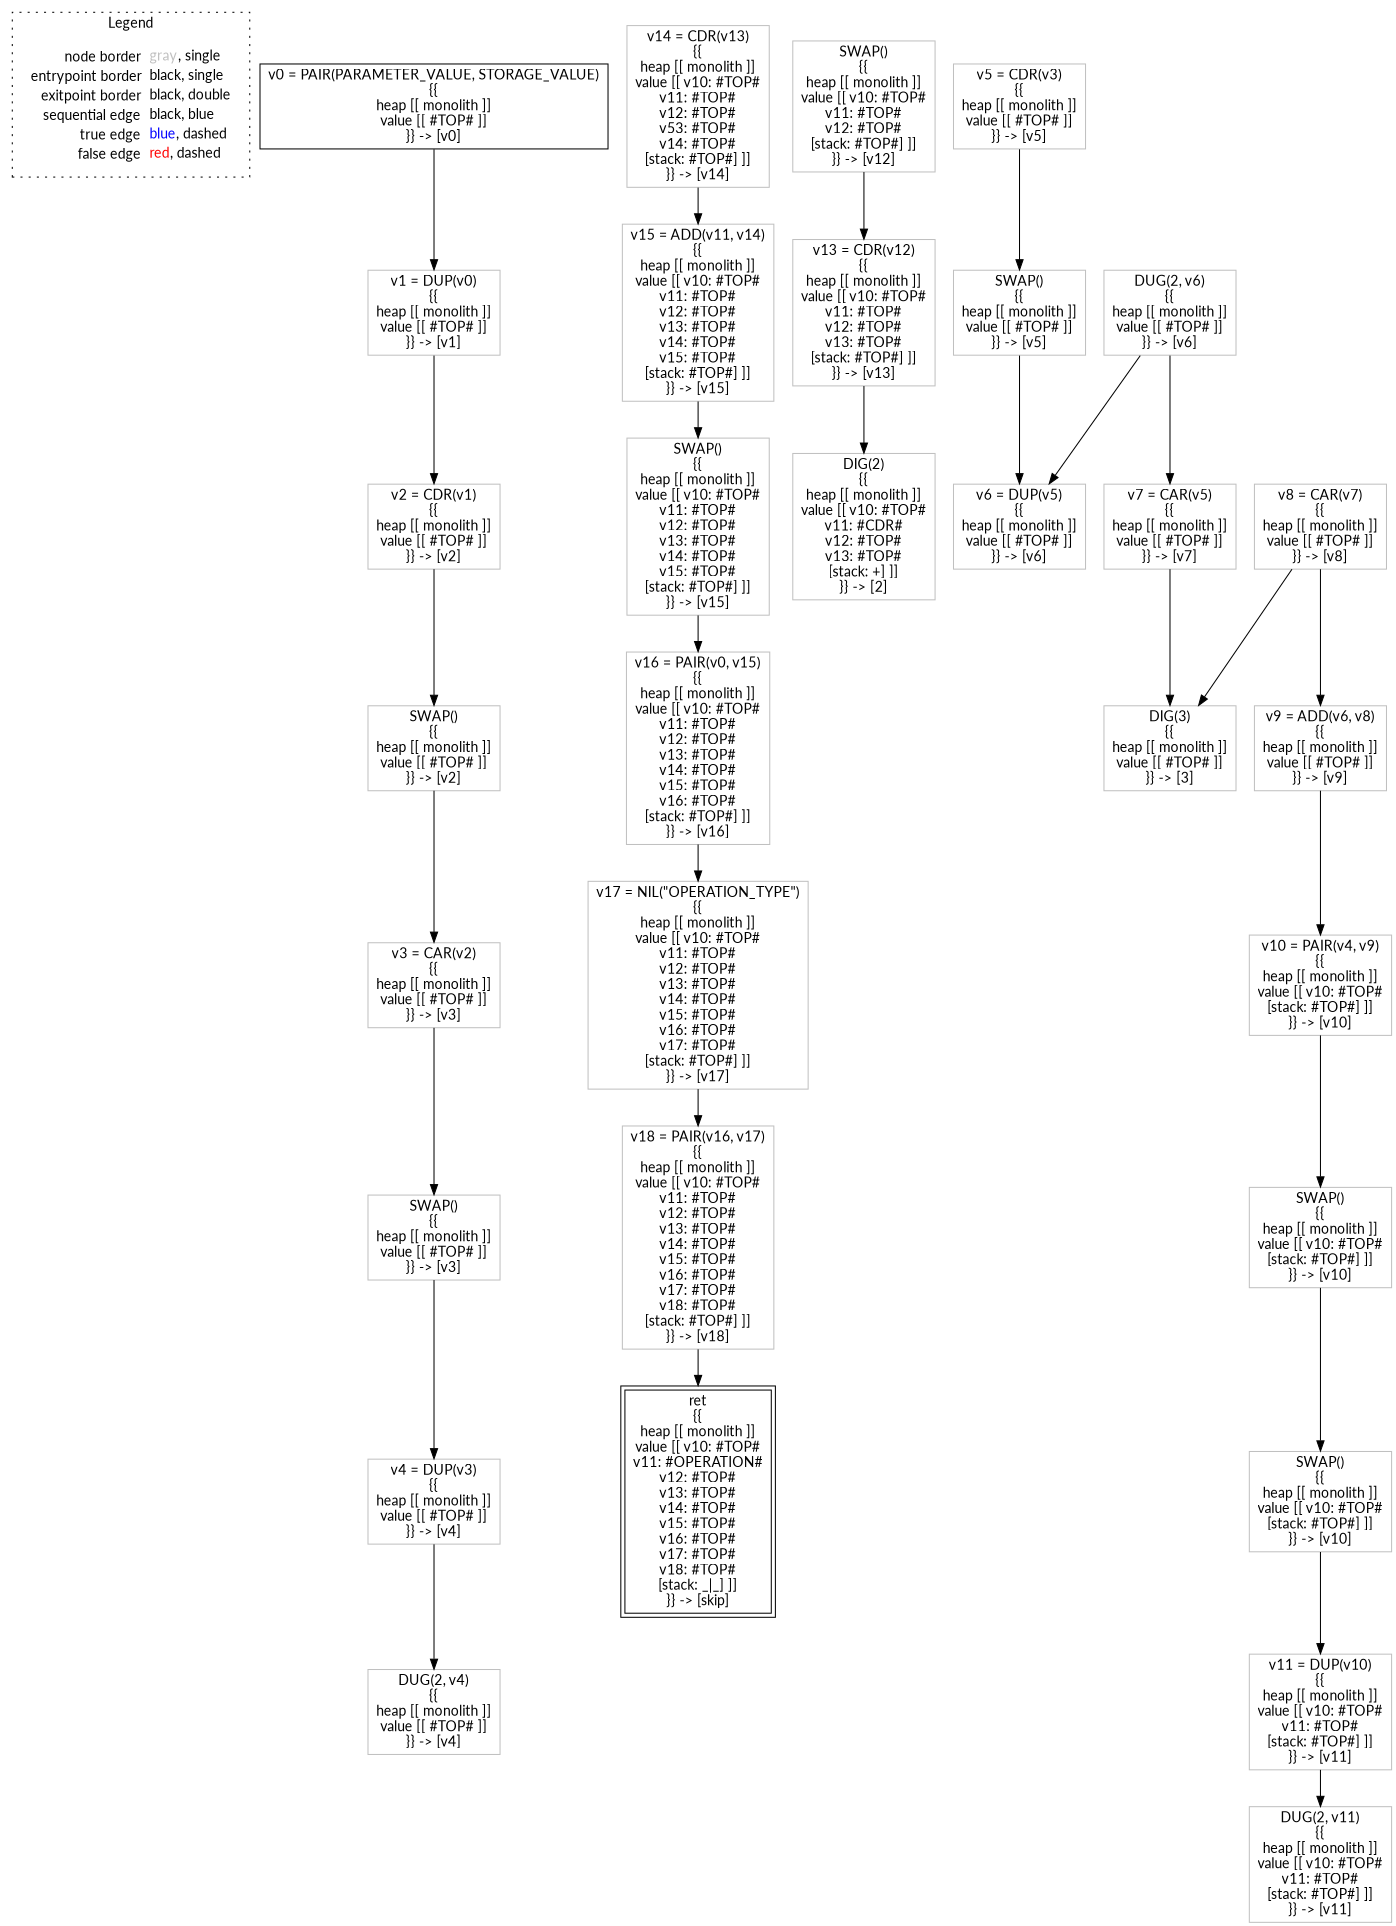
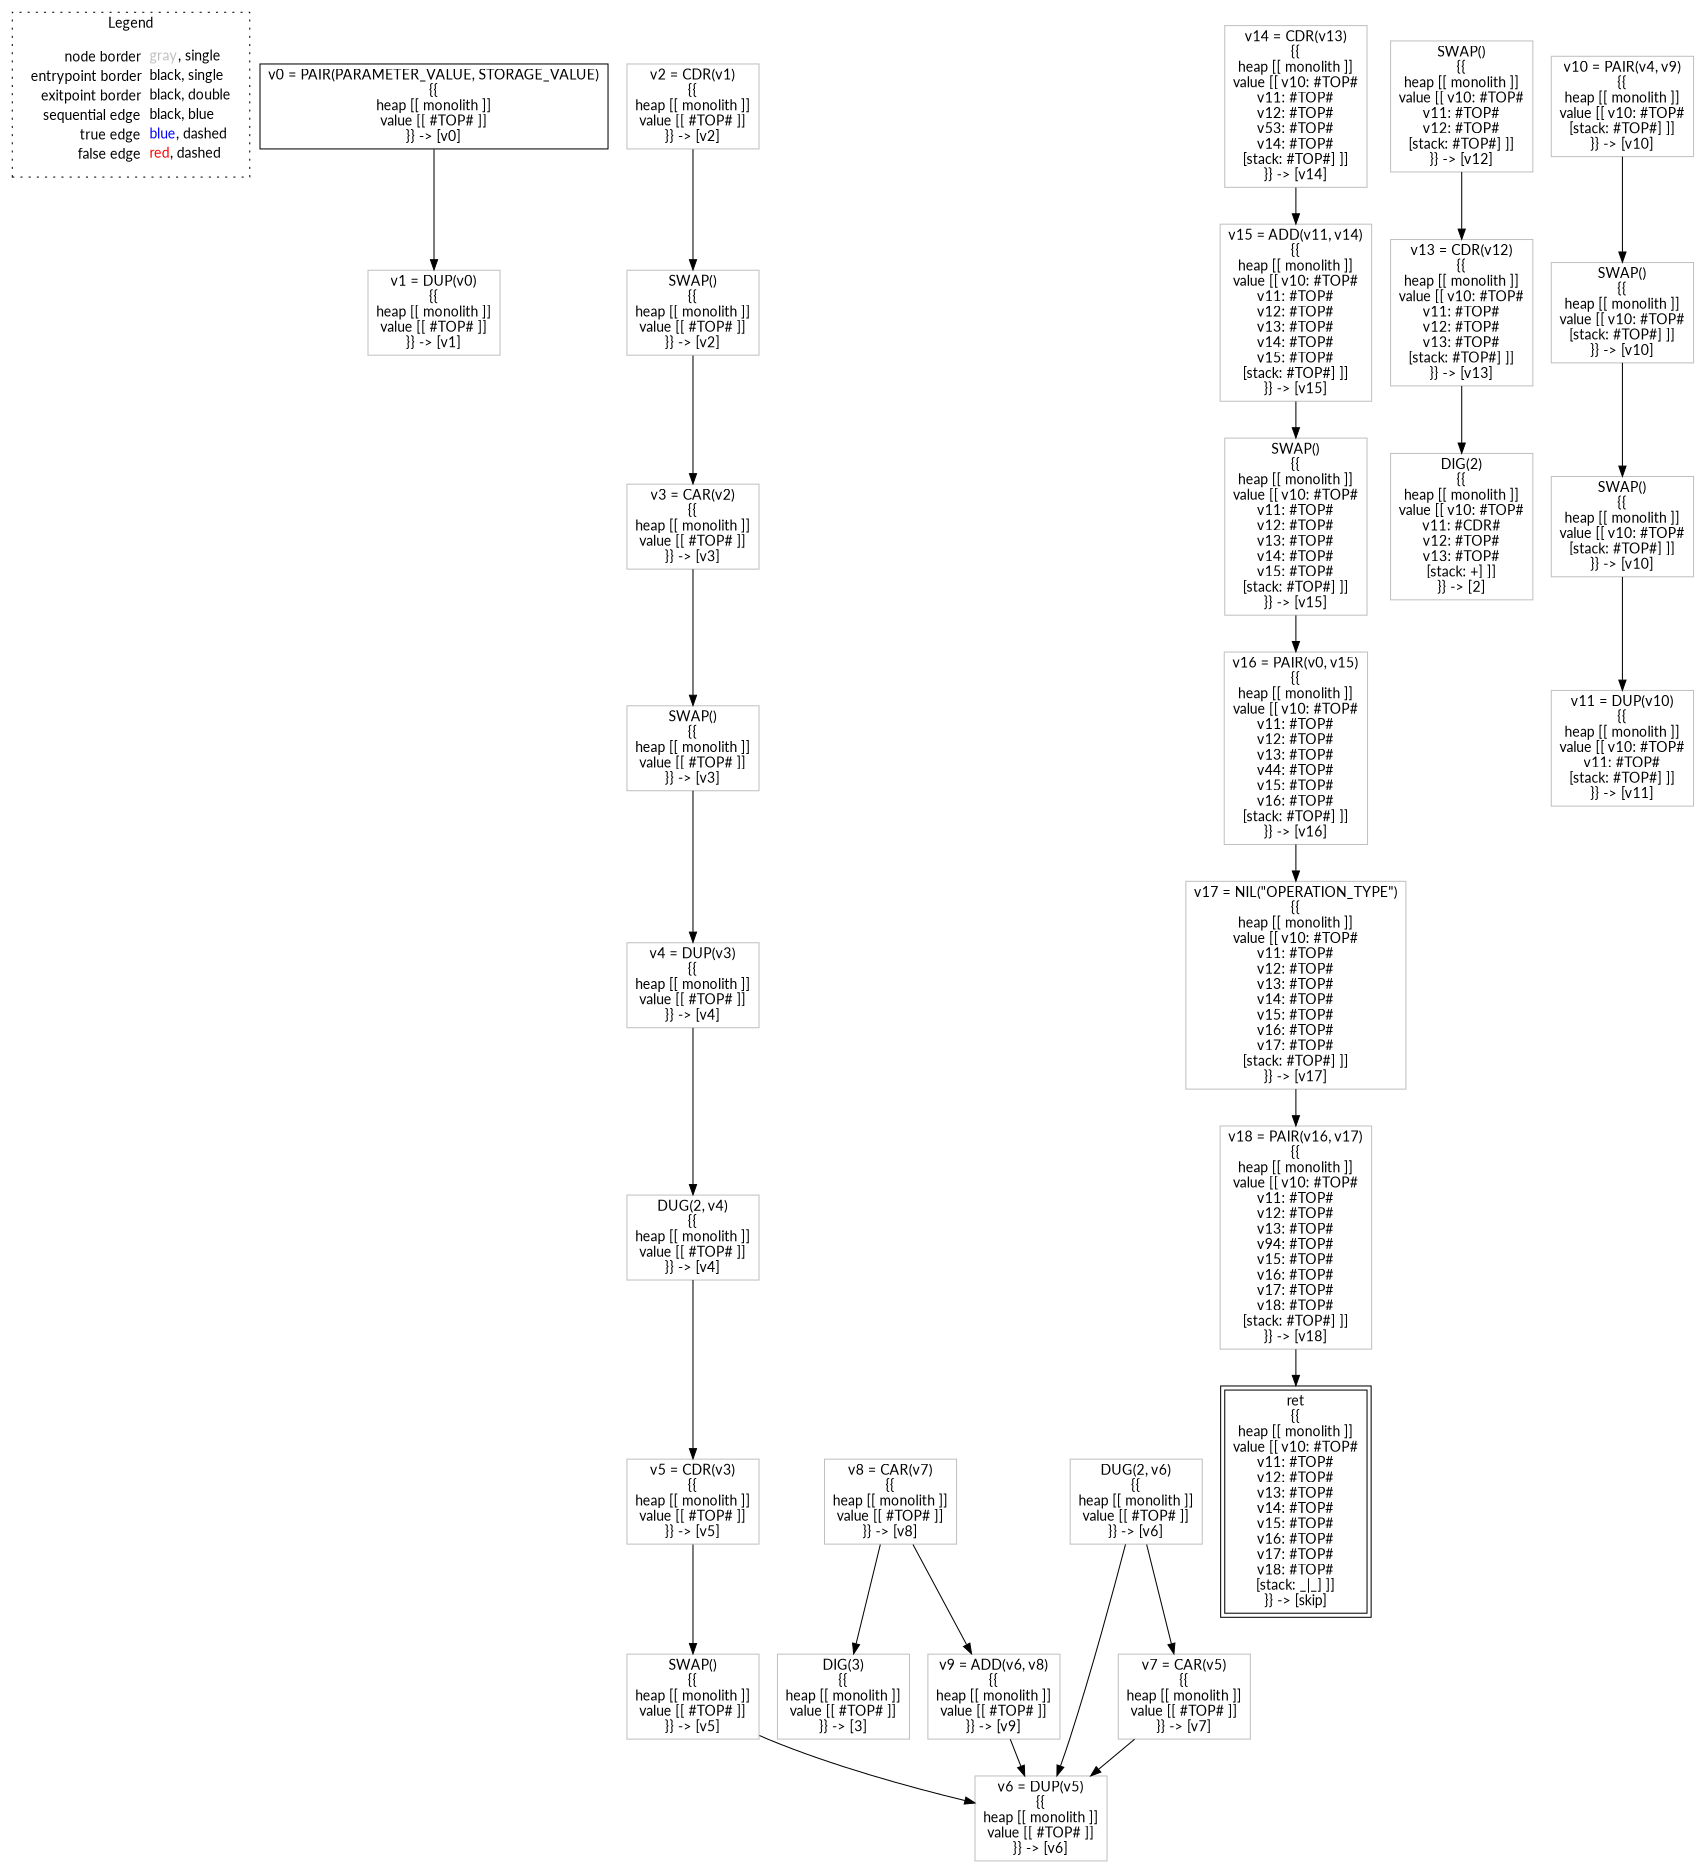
  digraph {
    fontname=Lato
    node [fontname=Lato shape=rect color=gray]
    edge [color=black fontname=Lato]
    n1 [label=<<table border="0" cellpadding="2" cellspacing="0" cellborder="0"><tr><td align="right">node border&nbsp;</td><td align="left"><font color="gray">gray</font>, single</td></tr><tr><td align="right">entrypoint border&nbsp;</td><td align="left"><font color="black">black</font>, single</td></tr><tr><td align="right">exitpoint border&nbsp;</td><td align="left"><font color="black">black</font>, double</td></tr><tr><td align="right">sequential edge&nbsp;</td><td align="left"><font color="black">black</font>, blue</td></tr><tr><td align="right">true edge&nbsp;</td><td align="left"><font color="blue">blue</font>, dashed</td></tr><tr><td align="right">false edge&nbsp;</td><td align="left"><font color="red">red</font>, dashed</td></tr></table>> shape=plaintext color=""]
    n2 [color=black label=<v0 = PAIR(PARAMETER_VALUE, STORAGE_VALUE)<BR/>{{<BR/>heap [[ monolith ]]<BR/>value [[ #TOP# ]]<BR/>}} -&gt; [v0]>]
    n3 [label=<v1 = DUP(v0)<BR/>{{<BR/>heap [[ monolith ]]<BR/>value [[ #TOP# ]]<BR/>}} -&gt; [v1]>]
    n4 [label=<v2 = CDR(v1)<BR/>{{<BR/>heap [[ monolith ]]<BR/>value [[ #TOP# ]]<BR/>}} -&gt; [v2]>]
-   n5 [label=<v16 = PAIR(v0, v15)<BR/>{{<BR/>heap [[ monolith ]]<BR/>value [[ v10: #TOP#<BR/>v11: #TOP#<BR/>v12: #TOP#<BR/>v13: #TOP#<BR/>v14: #TOP#<BR/>v15: #TOP#<BR/>v16: #TOP#<BR/>[stack: #TOP#] ]]<BR/>}} -&gt; [v16]>]
+   n5 [label=<v16 = PAIR(v0, v15)<BR/>{{<BR/>heap [[ monolith ]]<BR/>value [[ v10: #TOP#<BR/>v11: #TOP#<BR/>v12: #TOP#<BR/>v13: #TOP#<BR/>v44: #TOP#<BR/>v15: #TOP#<BR/>v16: #TOP#<BR/>[stack: #TOP#] ]]<BR/>}} -&gt; [v16]>]
    n6 [label=<v17 = NIL(&quot;OPERATION_TYPE&quot;)<BR/>{{<BR/>heap [[ monolith ]]<BR/>value [[ v10: #TOP#<BR/>v11: #TOP#<BR/>v12: #TOP#<BR/>v13: #TOP#<BR/>v14: #TOP#<BR/>v15: #TOP#<BR/>v16: #TOP#<BR/>v17: #TOP#<BR/>[stack: #TOP#] ]]<BR/>}} -&gt; [v17]>]
-   n7 [label=<v18 = PAIR(v16, v17)<BR/>{{<BR/>heap [[ monolith ]]<BR/>value [[ v10: #TOP#<BR/>v11: #TOP#<BR/>v12: #TOP#<BR/>v13: #TOP#<BR/>v14: #TOP#<BR/>v15: #TOP#<BR/>v16: #TOP#<BR/>v17: #TOP#<BR/>v18: #TOP#<BR/>[stack: #TOP#] ]]<BR/>}} -&gt; [v18]>]
+   n7 [label=<v18 = PAIR(v16, v17)<BR/>{{<BR/>heap [[ monolith ]]<BR/>value [[ v10: #TOP#<BR/>v11: #TOP#<BR/>v12: #TOP#<BR/>v13: #TOP#<BR/>v94: #TOP#<BR/>v15: #TOP#<BR/>v16: #TOP#<BR/>v17: #TOP#<BR/>v18: #TOP#<BR/>[stack: #TOP#] ]]<BR/>}} -&gt; [v18]>]
    n8 [label=<DIG(2)<BR/>{{<BR/>heap [[ monolith ]]<BR/>value [[ v10: #TOP#<BR/>v11: #CDR#<BR/>v12: #TOP#<BR/>v13: #TOP#<BR/>[stack: +] ]]<BR/>}} -&gt; [2]>]
    n9 [label=<v14 = CDR(v13)<BR/>{{<BR/>heap [[ monolith ]]<BR/>value [[ v10: #TOP#<BR/>v11: #TOP#<BR/>v12: #TOP#<BR/>v53: #TOP#<BR/>v14: #TOP#<BR/>[stack: #TOP#] ]]<BR/>}} -&gt; [v14]>]
    n10 [label=<v15 = ADD(v11, v14)<BR/>{{<BR/>heap [[ monolith ]]<BR/>value [[ v10: #TOP#<BR/>v11: #TOP#<BR/>v12: #TOP#<BR/>v13: #TOP#<BR/>v14: #TOP#<BR/>v15: #TOP#<BR/>[stack: #TOP#] ]]<BR/>}} -&gt; [v15]>]
    n11 [label=<DUG(2, v4)<BR/>{{<BR/>heap [[ monolith ]]<BR/>value [[ #TOP# ]]<BR/>}} -&gt; [v4]>]
    n12 [label=<v5 = CDR(v3)<BR/>{{<BR/>heap [[ monolith ]]<BR/>value [[ #TOP# ]]<BR/>}} -&gt; [v5]>]
    n13 [label=<SWAP()<BR/>{{<BR/>heap [[ monolith ]]<BR/>value [[ #TOP# ]]<BR/>}} -&gt; [v5]>]
    n14 [label=<DIG(3)<BR/>{{<BR/>heap [[ monolith ]]<BR/>value [[ #TOP# ]]<BR/>}} -&gt; [3]>]
    n15 [label=<v8 = CAR(v7)<BR/>{{<BR/>heap [[ monolith ]]<BR/>value [[ #TOP# ]]<BR/>}} -&gt; [v8]>]
    n16 [label=<v9 = ADD(v6, v8)<BR/>{{<BR/>heap [[ monolith ]]<BR/>value [[ #TOP# ]]<BR/>}} -&gt; [v9]>]
    n17 [label=<v10 = PAIR(v4, v9)<BR/>{{<BR/>heap [[ monolith ]]<BR/>value [[ v10: #TOP#<BR/>[stack: #TOP#] ]]<BR/>}} -&gt; [v10]>]
-   n18 [color=black label=<ret<BR/>{{<BR/>heap [[ monolith ]]<BR/>value [[ v10: #TOP#<BR/>v11: #OPERATION#<BR/>v12: #TOP#<BR/>v13: #TOP#<BR/>v14: #TOP#<BR/>v15: #TOP#<BR/>v16: #TOP#<BR/>v17: #TOP#<BR/>v18: #TOP#<BR/>[stack: _|_] ]]<BR/>}} -&gt; [skip]> peripheries=2]
+   n18 [color=black label=<ret<BR/>{{<BR/>heap [[ monolith ]]<BR/>value [[ v10: #TOP#<BR/>v11: #TOP#<BR/>v12: #TOP#<BR/>v13: #TOP#<BR/>v14: #TOP#<BR/>v15: #TOP#<BR/>v16: #TOP#<BR/>v17: #TOP#<BR/>v18: #TOP#<BR/>[stack: _|_] ]]<BR/>}} -&gt; [skip]> peripheries=2]
    n19 [label=<v6 = DUP(v5)<BR/>{{<BR/>heap [[ monolith ]]<BR/>value [[ #TOP# ]]<BR/>}} -&gt; [v6]>]
    n20 [label=<SWAP()<BR/>{{<BR/>heap [[ monolith ]]<BR/>value [[ #TOP# ]]<BR/>}} -&gt; [v2]>]
    n21 [label=<v3 = CAR(v2)<BR/>{{<BR/>heap [[ monolith ]]<BR/>value [[ #TOP# ]]<BR/>}} -&gt; [v3]>]
    n22 [label=<v4 = DUP(v3)<BR/>{{<BR/>heap [[ monolith ]]<BR/>value [[ #TOP# ]]<BR/>}} -&gt; [v4]>]
    n23 [label=<v13 = CDR(v12)<BR/>{{<BR/>heap [[ monolith ]]<BR/>value [[ v10: #TOP#<BR/>v11: #TOP#<BR/>v12: #TOP#<BR/>v13: #TOP#<BR/>[stack: #TOP#] ]]<BR/>}} -&gt; [v13]>]
    n24 [label=<v11 = DUP(v10)<BR/>{{<BR/>heap [[ monolith ]]<BR/>value [[ v10: #TOP#<BR/>v11: #TOP#<BR/>[stack: #TOP#] ]]<BR/>}} -&gt; [v11]>]
-   n25 [label=<DUG(2, v11)<BR/>{{<BR/>heap [[ monolith ]]<BR/>value [[ v10: #TOP#<BR/>v11: #TOP#<BR/>[stack: #TOP#] ]]<BR/>}} -&gt; [v11]>]
    n26 [label=<v7 = CAR(v5)<BR/>{{<BR/>heap [[ monolith ]]<BR/>value [[ #TOP# ]]<BR/>}} -&gt; [v7]>]
    n27 [label=<SWAP()<BR/>{{<BR/>heap [[ monolith ]]<BR/>value [[ #TOP# ]]<BR/>}} -&gt; [v3]>]
    n28 [label=<SWAP()<BR/>{{<BR/>heap [[ monolith ]]<BR/>value [[ v10: #TOP#<BR/>v11: #TOP#<BR/>v12: #TOP#<BR/>v13: #TOP#<BR/>v14: #TOP#<BR/>v15: #TOP#<BR/>[stack: #TOP#] ]]<BR/>}} -&gt; [v15]>]
    n29 [label=<DUG(2, v6)<BR/>{{<BR/>heap [[ monolith ]]<BR/>value [[ #TOP# ]]<BR/>}} -&gt; [v6]>]
    n30 [label=<SWAP()<BR/>{{<BR/>heap [[ monolith ]]<BR/>value [[ v10: #TOP#<BR/>[stack: #TOP#] ]]<BR/>}} -&gt; [v10]>]
    n31 [label=<SWAP()<BR/>{{<BR/>heap [[ monolith ]]<BR/>value [[ v10: #TOP#<BR/>[stack: #TOP#] ]]<BR/>}} -&gt; [v10]>]
    n32 [label=<SWAP()<BR/>{{<BR/>heap [[ monolith ]]<BR/>value [[ v10: #TOP#<BR/>v11: #TOP#<BR/>v12: #TOP#<BR/>[stack: #TOP#] ]]<BR/>}} -&gt; [v12]>]
    subgraph cluster_1 {
      label=Legend
      style=dotted
      n1
    }
    n2 -> n3
-   n3 -> n4
    n4 -> n20
    n5 -> n6
    n6 -> n7
    n7 -> n18
    n9 -> n10
    n10 -> n28
+   n11 -> n12
    n12 -> n13
    n13 -> n19
    n15 -> n14
    n15 -> n16
-   n16 -> n17
+   n16 -> n19
    n17 -> n30
    n20 -> n21
    n21 -> n27
    n22 -> n11
    n23 -> n8
-   n24 -> n25
-   n26 -> n14
+   n26 -> n19
    n27 -> n22
    n28 -> n5
    n29 -> n19
    n29 -> n26
    n30 -> n31
    n31 -> n24
    n32 -> n23
  }
